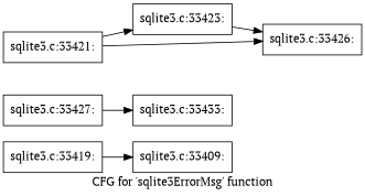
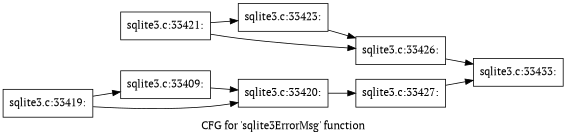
  digraph {
    fontname="PT Serif"
    label="CFG for 'sqlite3ErrorMsg' function"
    rankdir=LR
    node [fontname="PT Serif" shape=record]
    edge [fontname="PT Serif"]
    n1 [label="{sqlite3.c:33409:}"]
+   n2 [label="{sqlite3.c:33420:}"]
    n3 [label="{sqlite3.c:33419:}"]
    n4 [label="{sqlite3.c:33427:}"]
    n5 [label="{sqlite3.c:33421:}"]
    n6 [label="{sqlite3.c:33423:}"]
    n7 [label="{sqlite3.c:33426:}"]
    n8 [label="{sqlite3.c:33433:}"]
+   n1 -> n2
+   n2 -> n4
    n3 -> n1
+   n3 -> n2
    n4 -> n8
    n5 -> n6
    n5 -> n7
    n6 -> n7
+   n7 -> n8
  }
